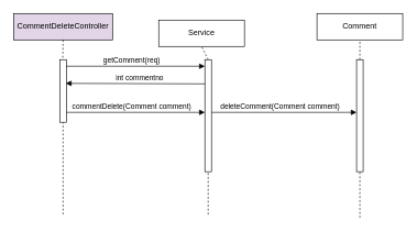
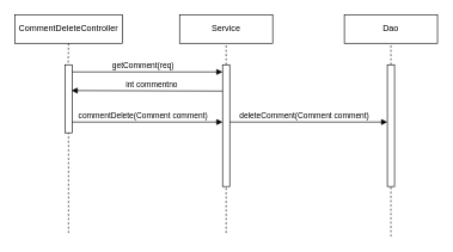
  <mxCell id="0" />
  <mxCell id="1" parent="0" />
- <mxCell id="2" value="CommentDeleteController" style="rounded=0;whiteSpace=wrap;html=1;fillColor=#e1d5e7;" vertex="1" parent="1"><mxGeometry x="20" y="20" width="150" height="40" as="geometry" /></mxCell>
- <mxCell id="3" value="Service" style="rounded=0;whiteSpace=wrap;html=1;" vertex="1" parent="1"><mxGeometry x="240" y="30" width="130" height="40" as="geometry" /></mxCell>
- <mxCell id="4" value="Comment" style="rounded=0;whiteSpace=wrap;html=1;" vertex="1" parent="1"><mxGeometry x="480" y="20" width="130" height="40" as="geometry" /></mxCell>
+ <mxCell id="2" value="CommentDeleteController" style="rounded=0;whiteSpace=wrap;html=1;" vertex="1" parent="1"><mxGeometry x="20" y="20" width="150" height="40" as="geometry" /></mxCell>
+ <mxCell id="3" value="Service" style="rounded=0;whiteSpace=wrap;html=1;" vertex="1" parent="1"><mxGeometry x="250" y="20" width="130" height="40" as="geometry" /></mxCell>
+ <mxCell id="4" value="Dao" style="rounded=0;whiteSpace=wrap;html=1;" vertex="1" parent="1"><mxGeometry x="480" y="20" width="130" height="40" as="geometry" /></mxCell>
  <mxCell id="5" value="" style="endArrow=none;dashed=1;html=1;entryX=0.5;entryY=1;entryDx=0;entryDy=0;" edge="1" parent="1" target="3"><mxGeometry width="50" height="50" relative="1" as="geometry"><mxPoint x="315" y="90" as="sourcePoint" /><mxPoint x="310" y="250" as="targetPoint" /></mxGeometry></mxCell>
  <mxCell id="6" value="" style="endArrow=none;dashed=1;html=1;entryX=0.5;entryY=1;entryDx=0;entryDy=0;" edge="1" parent="1" source="14" target="4"><mxGeometry width="50" height="50" relative="1" as="geometry"><mxPoint x="545" y="330" as="sourcePoint" /><mxPoint x="315" y="70" as="targetPoint" /></mxGeometry></mxCell>
  <mxCell id="7" value="" style="endArrow=none;dashed=1;html=1;entryX=0.5;entryY=1;entryDx=0;entryDy=0;" edge="1" parent="1"><mxGeometry width="50" height="50" relative="1" as="geometry"><mxPoint x="315" y="325" as="sourcePoint" /><mxPoint x="315" y="130" as="targetPoint" /></mxGeometry></mxCell>
  <mxCell id="8" value="" style="html=1;points=[];perimeter=orthogonalPerimeter;" vertex="1" parent="1"><mxGeometry x="310" y="90" width="10" height="170" as="geometry" /></mxCell>
  <mxCell id="9" value="" style="html=1;points=[];perimeter=orthogonalPerimeter;" vertex="1" parent="1"><mxGeometry x="90" y="90" width="10" height="95" as="geometry" /></mxCell>
  <mxCell id="10" value="commentDelete(Comment comment)" style="html=1;verticalAlign=bottom;endArrow=block;" edge="1" parent="1" source="9"><mxGeometry x="-0.059" width="80" relative="1" as="geometry"><mxPoint x="140" y="170" as="sourcePoint" /><mxPoint x="310" y="170" as="targetPoint" /><mxPoint as="offset" /></mxGeometry></mxCell>
  <mxCell id="11" value="deleteComment(Comment comment)" style="html=1;verticalAlign=bottom;endArrow=block;" edge="1" parent="1" target="14"><mxGeometry x="-0.058" width="80" relative="1" as="geometry"><mxPoint x="320" y="170" as="sourcePoint" /><mxPoint x="490" y="170" as="targetPoint" /><mxPoint as="offset" /></mxGeometry></mxCell>
  <mxCell id="12" value="" style="endArrow=none;dashed=1;html=1;" edge="1" parent="1" target="9"><mxGeometry width="50" height="50" relative="1" as="geometry"><mxPoint x="95" y="325" as="sourcePoint" /><mxPoint x="95" y="190" as="targetPoint" /></mxGeometry></mxCell>
  <mxCell id="13" value="" style="endArrow=none;dashed=1;html=1;entryX=0.5;entryY=1;entryDx=0;entryDy=0;exitX=0.46;exitY=-0.031;exitDx=0;exitDy=0;exitPerimeter=0;" edge="1" parent="1" source="9" target="2"><mxGeometry width="50" height="50" relative="1" as="geometry"><mxPoint x="270" y="170" as="sourcePoint" /><mxPoint x="270" y="150" as="targetPoint" /></mxGeometry></mxCell>
  <mxCell id="14" value="" style="html=1;points=[];perimeter=orthogonalPerimeter;" vertex="1" parent="1"><mxGeometry x="540" y="90" width="10" height="170" as="geometry" /></mxCell>
  <mxCell id="15" value="" style="endArrow=none;dashed=1;html=1;entryX=0.5;entryY=1;entryDx=0;entryDy=0;" edge="1" parent="1" target="14"><mxGeometry width="50" height="50" relative="1" as="geometry"><mxPoint x="545" y="330" as="sourcePoint" /><mxPoint x="545" y="60" as="targetPoint" /></mxGeometry></mxCell>
  <mxCell id="16" value="getComment(req)" style="html=1;verticalAlign=bottom;endArrow=block;" edge="1" parent="1" source="9"><mxGeometry x="-0.059" width="80" relative="1" as="geometry"><mxPoint x="140" y="100" as="sourcePoint" /><mxPoint x="310" y="100" as="targetPoint" /><mxPoint as="offset" /></mxGeometry></mxCell>
  <mxCell id="17" value="int commentno" style="html=1;verticalAlign=bottom;endArrow=block;entryX=0.92;entryY=0.379;entryDx=0;entryDy=0;entryPerimeter=0;" edge="1" parent="1" target="9"><mxGeometry x="-0.058" width="80" relative="1" as="geometry"><mxPoint x="310" y="126.785" as="sourcePoint" /><mxPoint x="139.2" y="126.785" as="targetPoint" /><mxPoint as="offset" /></mxGeometry></mxCell>
